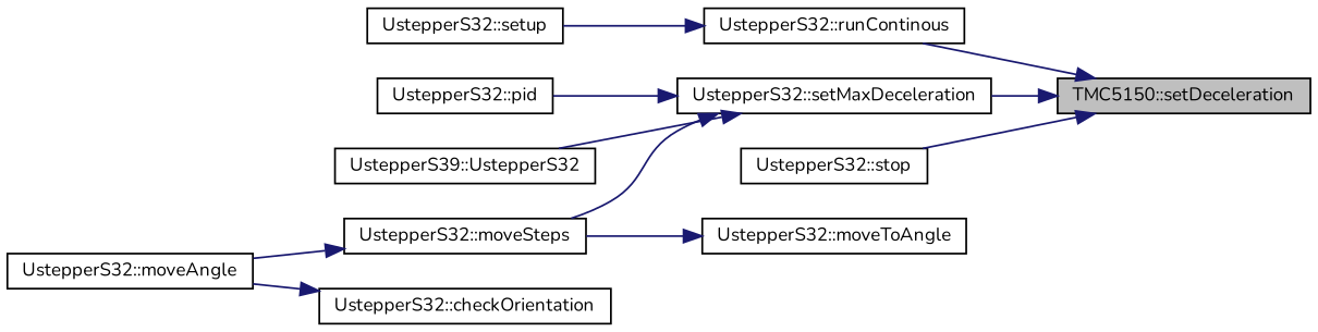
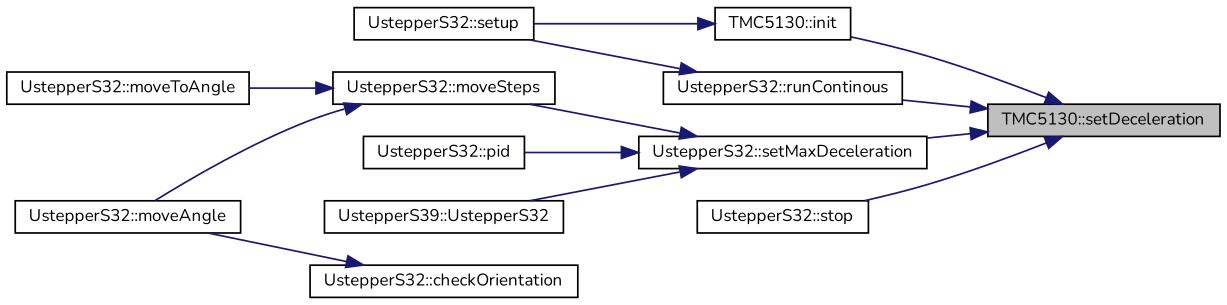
  digraph {
    fontname=Nunito
    rankdir=RL
    node [color=black fillcolor=white fontname=Nunito fontsize=10 shape=record style=filled]
    edge [color=midnightblue dir=back fontname=Nunito fontsize=10 labelfontname=Helvetica labelfontsize=10 style=solid]
-   n1 [fillcolor=grey75 fontcolor=black height=0.2 label="TMC5150::setDeceleration" width=0.4]
+   n1 [fillcolor=grey75 fontcolor=black height=0.2 label="TMC5130::setDeceleration" width=0.4]
+   n2 [height=0.2 label="TMC5130::init" width=0.4]
    n3 [height=0.2 label="UstepperS32::runContinous" width=0.4]
    n4 [height=0.2 label="UstepperS32::setMaxDeceleration" width=0.4]
    n5 [height=0.2 label="UstepperS32::stop" width=0.4]
    n6 [height=0.2 label="UstepperS32::setup" width=0.4]
    n7 [height=0.2 label="UstepperS32::moveSteps" width=0.4]
    n8 [height=0.2 label="UstepperS32::moveAngle" width=0.4]
    n9 [height=0.2 label="UstepperS32::moveToAngle" width=0.4]
    n10 [height=0.2 label="UstepperS32::pid" width=0.4]
    n11 [height=0.2 label="UstepperS39::UstepperS32" width=0.4]
    n12 [height=0.2 label="UstepperS32::checkOrientation" width=0.4]
+   n1 -> n2
    n1 -> n3
    n1 -> n4
    n1 -> n5
+   n2 -> n6
    n3 -> n6
    n4 -> n7
    n4 -> n10
    n4 -> n11
    n7 -> n8
-   n9 -> n7
+   n7 -> n9
    n12 -> n8
  }
